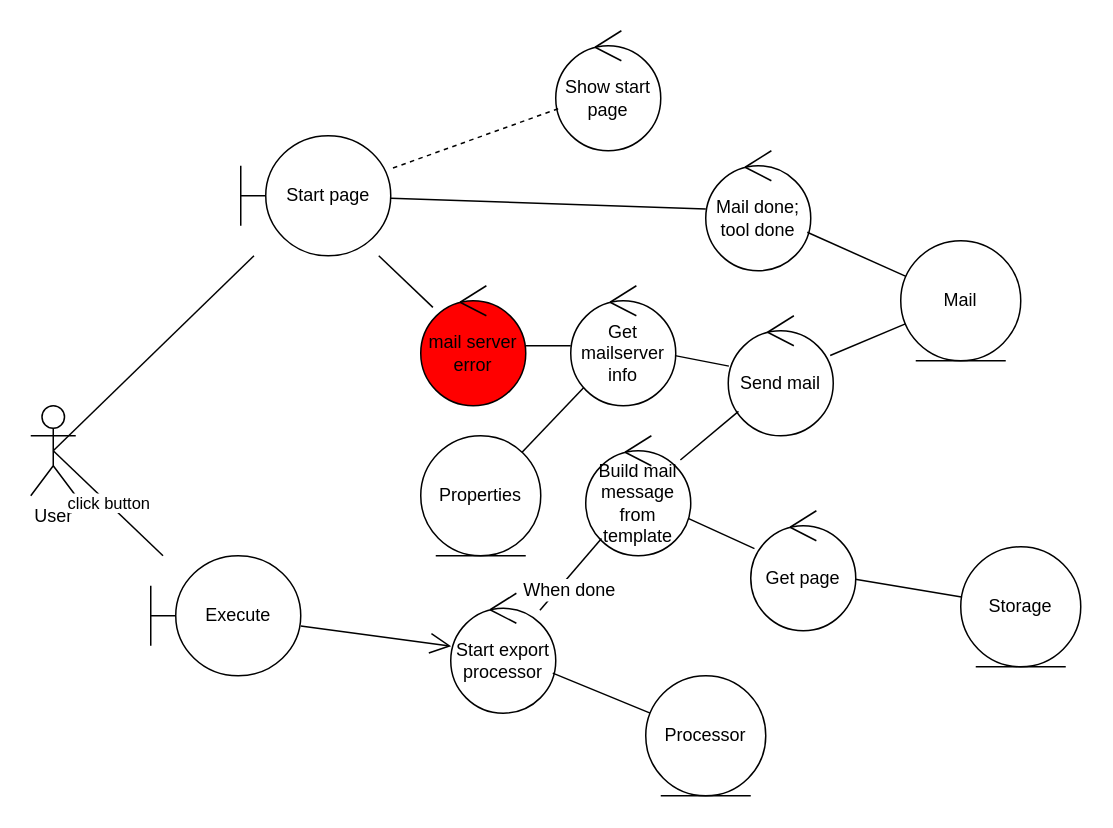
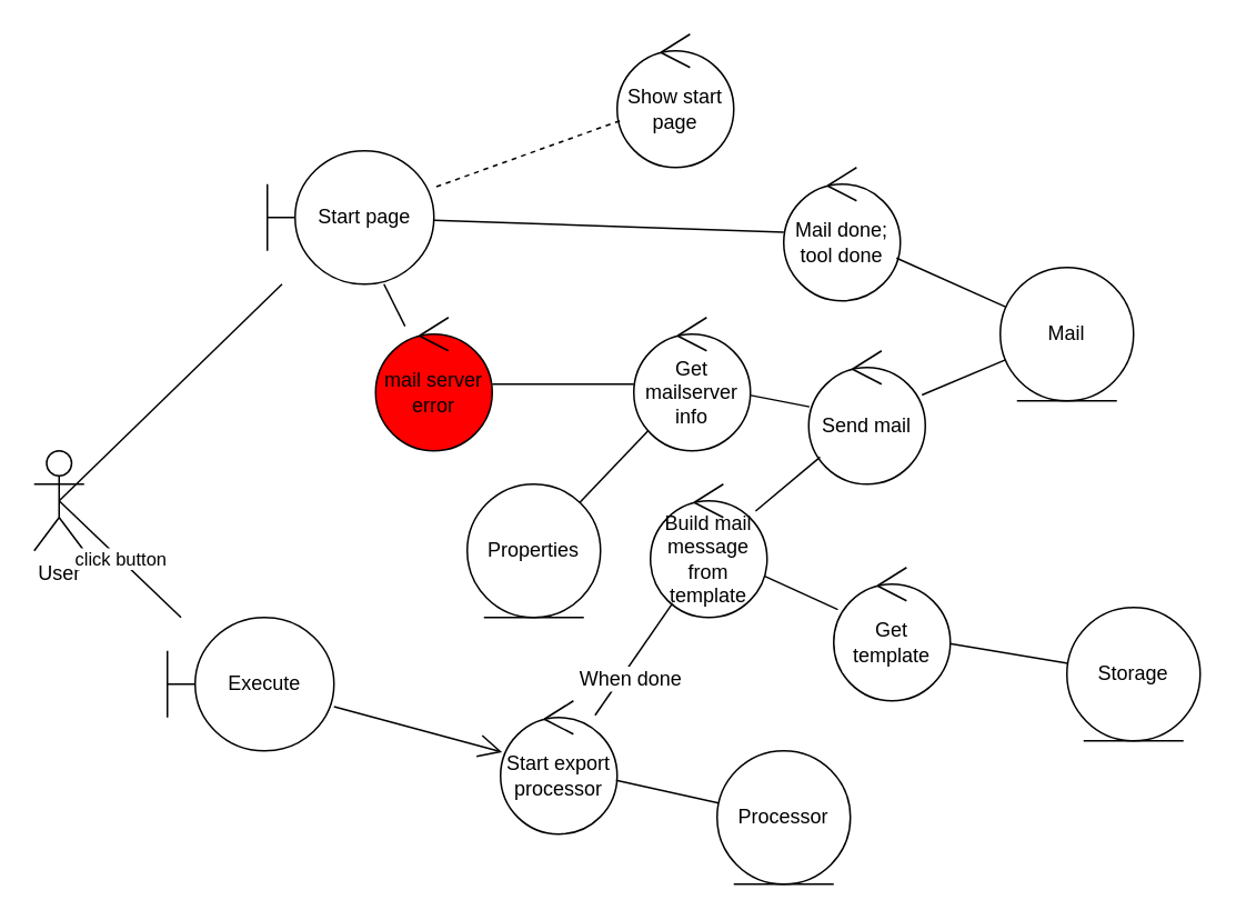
  <mxCell id="0" />
  <mxCell id="1" parent="0" />
  <mxCell id="2" value="User" style="shape=umlActor;verticalLabelPosition=bottom;labelBackgroundColor=#ffffff;verticalAlign=top;html=1;" vertex="1" parent="1"><mxGeometry x="20" y="270" width="30" height="60" as="geometry" /></mxCell>
  <mxCell id="3" value="Start page" style="shape=umlBoundary;whiteSpace=wrap;html=1;" vertex="1" parent="1"><mxGeometry x="160" y="90" width="100" height="80" as="geometry" /></mxCell>
  <mxCell id="4" value="" style="endArrow=none;html=1;exitX=0.5;exitY=0.5;exitDx=0;exitDy=0;exitPerimeter=0;" edge="1" parent="1" source="2" target="3"><mxGeometry relative="1" as="geometry"><mxPoint x="105" y="320" as="sourcePoint" /><mxPoint x="190" y="320" as="targetPoint" /></mxGeometry></mxCell>
  <mxCell id="5" value="Show start page" style="ellipse;shape=umlControl;whiteSpace=wrap;html=1;" vertex="1" parent="1"><mxGeometry x="370" y="20" width="70" height="80" as="geometry" /></mxCell>
  <mxCell id="6" value="" style="endArrow=none;html=1;dashed=1;" edge="1" parent="1" source="5" target="3"><mxGeometry relative="1" as="geometry"><mxPoint x="175" y="249.1" as="sourcePoint" /><mxPoint x="279" y="220.14" as="targetPoint" /></mxGeometry></mxCell>
  <mxCell id="7" value="Execute" style="shape=umlBoundary;whiteSpace=wrap;html=1;labelBackgroundColor=none;fillColor=#FFFFFF;" vertex="1" parent="1"><mxGeometry x="100" y="370" width="100" height="80" as="geometry" /></mxCell>
  <mxCell id="8" value="click button" style="endArrow=none;html=1;exitX=0.5;exitY=0.5;exitDx=0;exitDy=0;exitPerimeter=0;" edge="1" parent="1" source="2" target="7"><mxGeometry relative="1" as="geometry"><mxPoint x="115" y="300" as="sourcePoint" /><mxPoint x="260" y="352.051" as="targetPoint" /></mxGeometry></mxCell>
- <mxCell id="9" value="Start export processor" style="ellipse;shape=umlControl;whiteSpace=wrap;html=1;labelBackgroundColor=none;fillColor=#FFFFFF;" vertex="1" parent="1"><mxGeometry x="300" y="395" width="70" height="80" as="geometry" /></mxCell>
+ <mxCell id="9" value="Start export processor" style="ellipse;shape=umlControl;whiteSpace=wrap;html=1;labelBackgroundColor=none;fillColor=#FFFFFF;" vertex="1" parent="1"><mxGeometry x="300" y="420" width="70" height="80" as="geometry" /></mxCell>
  <mxCell id="10" value="&lt;div&gt;Processor&lt;/div&gt;" style="ellipse;shape=umlEntity;whiteSpace=wrap;html=1;labelBackgroundColor=none;fillColor=#FFFFFF;" vertex="1" parent="1"><mxGeometry x="430" y="450" width="80" height="80" as="geometry" /></mxCell>
  <mxCell id="11" value="" style="endArrow=open;html=1;endFill=0;endSize=12;" edge="1" parent="1" source="7" target="9"><mxGeometry relative="1" as="geometry"><mxPoint x="115" y="300" as="sourcePoint" /><mxPoint x="225.878" y="467.812" as="targetPoint" /></mxGeometry></mxCell>
  <mxCell id="12" value="" style="endArrow=none;html=1;" edge="1" parent="1" source="9" target="10"><mxGeometry relative="1" as="geometry"><mxPoint x="294" y="474.184" as="sourcePoint" /><mxPoint x="351.031" y="490.363" as="targetPoint" /></mxGeometry></mxCell>
  <mxCell id="13" value="Mail" style="ellipse;shape=umlEntity;whiteSpace=wrap;html=1;labelBackgroundColor=none;fillColor=#FFFFFF;" vertex="1" parent="1"><mxGeometry x="600" y="160" width="80" height="80" as="geometry" /></mxCell>
  <mxCell id="14" value="Storage" style="ellipse;shape=umlEntity;whiteSpace=wrap;html=1;labelBackgroundColor=none;fillColor=#FFFFFF;" vertex="1" parent="1"><mxGeometry x="640" y="364" width="80" height="80" as="geometry" /></mxCell>
  <mxCell id="15" value="" style="endArrow=none;html=1;" edge="1" parent="1" source="18" target="21"><mxGeometry relative="1" as="geometry"><mxPoint x="561.871" y="274.369" as="sourcePoint" /><mxPoint x="600.962" y="237.51" as="targetPoint" /></mxGeometry></mxCell>
  <mxCell id="16" value="Mail done; tool done" style="ellipse;shape=umlControl;whiteSpace=wrap;html=1;labelBackgroundColor=none;fillColor=#FFFFFF;" vertex="1" parent="1"><mxGeometry x="470" y="100" width="70" height="80" as="geometry" /></mxCell>
  <mxCell id="17" value="" style="endArrow=none;html=1;" edge="1" parent="1" source="3" target="16"><mxGeometry relative="1" as="geometry"><mxPoint x="728.829" y="213.255" as="sourcePoint" /><mxPoint x="750.916" y="156.619" as="targetPoint" /></mxGeometry></mxCell>
  <mxCell id="18" value="Build mail message from template" style="ellipse;shape=umlControl;whiteSpace=wrap;html=1;labelBackgroundColor=none;fillColor=#FFFFFF;" vertex="1" parent="1"><mxGeometry x="390" y="290" width="70" height="80" as="geometry" /></mxCell>
  <mxCell id="19" value="" style="endArrow=none;html=1;" edge="1" parent="1" source="9" target="18"><mxGeometry relative="1" as="geometry"><mxPoint x="379.363" y="477.596" as="sourcePoint" /><mxPoint x="440.953" y="491.323" as="targetPoint" /></mxGeometry></mxCell>
  <mxCell id="20" value="When done" style="text;html=1;align=center;verticalAlign=middle;resizable=0;points=[];labelBackgroundColor=#ffffff;" vertex="1" connectable="0" parent="19"><mxGeometry x="-0.27" y="-5" relative="1" as="geometry"><mxPoint as="offset" /></mxGeometry></mxCell>
- <mxCell id="21" value="Get page" style="ellipse;shape=umlControl;whiteSpace=wrap;html=1;labelBackgroundColor=none;fillColor=#FFFFFF;" vertex="1" parent="1"><mxGeometry x="500" y="340" width="70" height="80" as="geometry" /></mxCell>
+ <mxCell id="21" value="Get template" style="ellipse;shape=umlControl;whiteSpace=wrap;html=1;labelBackgroundColor=none;fillColor=#FFFFFF;" vertex="1" parent="1"><mxGeometry x="500" y="340" width="70" height="80" as="geometry" /></mxCell>
  <mxCell id="22" value="" style="endArrow=none;html=1;" edge="1" parent="1" source="21" target="14"><mxGeometry relative="1" as="geometry"><mxPoint x="478.422" y="331.874" as="sourcePoint" /><mxPoint x="521.648" y="347.872" as="targetPoint" /></mxGeometry></mxCell>
  <mxCell id="23" value="Send mail" style="ellipse;shape=umlControl;whiteSpace=wrap;html=1;labelBackgroundColor=none;fillColor=#FFFFFF;" vertex="1" parent="1"><mxGeometry x="485" y="210" width="70" height="80" as="geometry" /></mxCell>
  <mxCell id="24" value="" style="endArrow=none;html=1;" edge="1" parent="1" source="18" target="23"><mxGeometry relative="1" as="geometry"><mxPoint x="469.927" y="342.574" as="sourcePoint" /><mxPoint x="530.079" y="347.314" as="targetPoint" /></mxGeometry></mxCell>
  <mxCell id="25" value="" style="endArrow=none;html=1;" edge="1" parent="1" source="23" target="13"><mxGeometry relative="1" as="geometry"><mxPoint x="455.17" y="307.31" as="sourcePoint" /><mxPoint x="464.657" y="292.549" as="targetPoint" /></mxGeometry></mxCell>
  <mxCell id="26" value="" style="endArrow=none;html=1;" edge="1" parent="1" source="16" target="13"><mxGeometry relative="1" as="geometry"><mxPoint x="564.613" y="254.066" as="sourcePoint" /><mxPoint x="600.645" y="247.155" as="targetPoint" /></mxGeometry></mxCell>
  <mxCell id="27" value="Properties" style="ellipse;shape=umlEntity;whiteSpace=wrap;html=1;labelBackgroundColor=none;fillColor=#FFFFFF;" vertex="1" parent="1"><mxGeometry x="280" y="290" width="80" height="80" as="geometry" /></mxCell>
  <mxCell id="28" value="" style="endArrow=none;html=1;" edge="1" parent="1" source="29" target="27"><mxGeometry relative="1" as="geometry"><mxPoint x="660" y="290" as="sourcePoint" /><mxPoint x="650.537" y="407.468" as="targetPoint" /></mxGeometry></mxCell>
  <mxCell id="29" value="Get mailserver info" style="ellipse;shape=umlControl;whiteSpace=wrap;html=1;labelBackgroundColor=none;fillColor=#FFFFFF;" vertex="1" parent="1"><mxGeometry x="380" y="190" width="70" height="80" as="geometry" /></mxCell>
  <mxCell id="30" value="" style="endArrow=none;html=1;" edge="1" parent="1" source="23" target="29"><mxGeometry relative="1" as="geometry"><mxPoint x="660" y="310" as="sourcePoint" /><mxPoint x="730" y="310" as="targetPoint" /></mxGeometry></mxCell>
- <mxCell id="31" value="mail server error" style="ellipse;shape=umlControl;whiteSpace=wrap;html=1;labelBackgroundColor=none;fillColor=#FF0000;" vertex="1" parent="1"><mxGeometry x="280" y="190" width="70" height="80" as="geometry" /></mxCell>
+ <mxCell id="31" value="mail server error" style="ellipse;shape=umlControl;whiteSpace=wrap;html=1;labelBackgroundColor=none;fillColor=#FF0000;" vertex="1" parent="1"><mxGeometry x="225" y="190" width="70" height="80" as="geometry" /></mxCell>
  <mxCell id="32" value="" style="endArrow=none;html=1;" edge="1" parent="1" source="31" target="29"><mxGeometry relative="1" as="geometry"><mxPoint x="290" y="166.364" as="sourcePoint" /><mxPoint x="480.071" y="152.54" as="targetPoint" /></mxGeometry></mxCell>
  <mxCell id="33" value="" style="endArrow=none;html=1;" edge="1" parent="1" source="3" target="31"><mxGeometry relative="1" as="geometry"><mxPoint x="360" y="240" as="sourcePoint" /><mxPoint x="390" y="240" as="targetPoint" /></mxGeometry></mxCell>
